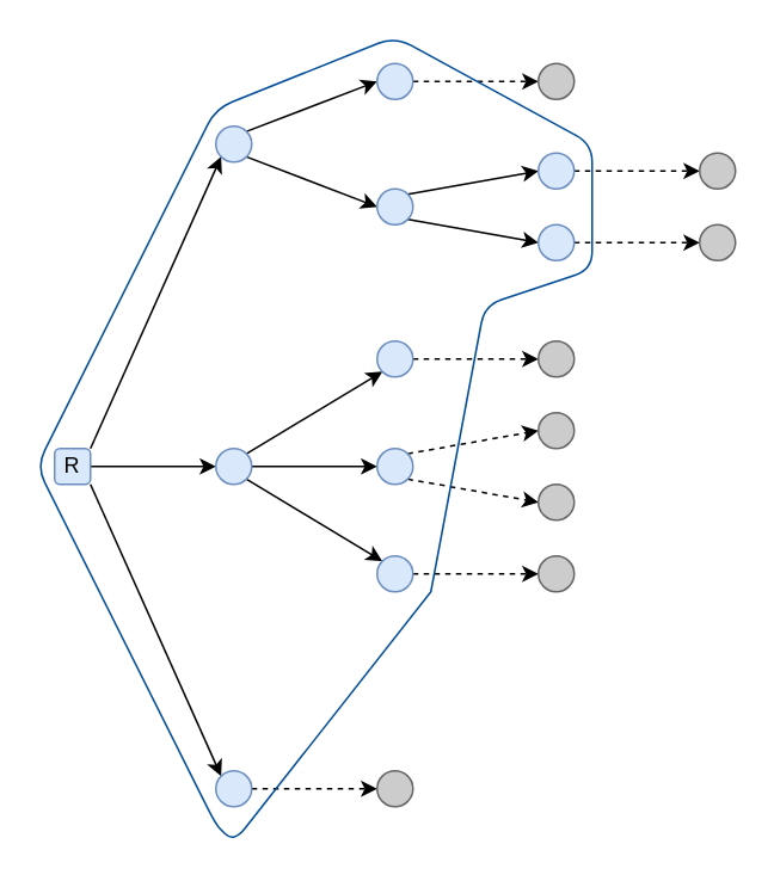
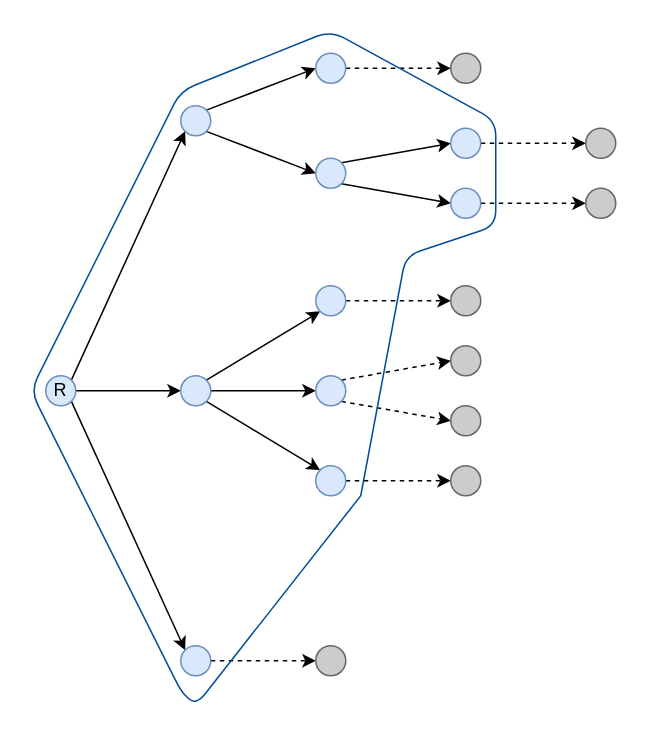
  <mxCell id="0" />
  <mxCell id="1" parent="0" />
  <mxCell id="2" style="rounded=0;orthogonalLoop=1;jettySize=auto;html=1;exitX=1;exitY=0;exitDx=0;exitDy=0;entryX=0;entryY=1;entryDx=0;entryDy=0;" edge="1" parent="1" source="5" target="12"><mxGeometry relative="1" as="geometry" /></mxCell>
  <mxCell id="3" style="edgeStyle=none;rounded=0;orthogonalLoop=1;jettySize=auto;html=1;exitX=1;exitY=0.5;exitDx=0;exitDy=0;entryX=0;entryY=0.5;entryDx=0;entryDy=0;" edge="1" parent="1" source="5" target="9"><mxGeometry relative="1" as="geometry" /></mxCell>
  <mxCell id="4" style="edgeStyle=none;rounded=0;orthogonalLoop=1;jettySize=auto;html=1;exitX=1;exitY=1;exitDx=0;exitDy=0;entryX=0;entryY=0;entryDx=0;entryDy=0;" edge="1" parent="1" source="5" target="14"><mxGeometry relative="1" as="geometry" /></mxCell>
- <mxCell id="5" value="R" style="whiteSpace=wrap;html=1;aspect=fixed;fillColor=#dae8fc;strokeColor=#6c8ebf;rounded=1;" vertex="1" parent="1"><mxGeometry x="30" y="250" width="20" height="20" as="geometry" /></mxCell>
+ <mxCell id="5" value="R" style="ellipse;whiteSpace=wrap;html=1;aspect=fixed;fillColor=#dae8fc;strokeColor=#6c8ebf;" vertex="1" parent="1"><mxGeometry x="30" y="250" width="20" height="20" as="geometry" /></mxCell>
  <mxCell id="6" style="edgeStyle=none;rounded=0;orthogonalLoop=1;jettySize=auto;html=1;exitX=1;exitY=0;exitDx=0;exitDy=0;entryX=0;entryY=1;entryDx=0;entryDy=0;" edge="1" parent="1" source="9" target="19"><mxGeometry relative="1" as="geometry" /></mxCell>
  <mxCell id="7" style="edgeStyle=none;rounded=0;orthogonalLoop=1;jettySize=auto;html=1;exitX=1;exitY=0.5;exitDx=0;exitDy=0;entryX=0;entryY=0.5;entryDx=0;entryDy=0;" edge="1" parent="1" source="9" target="17"><mxGeometry relative="1" as="geometry" /></mxCell>
  <mxCell id="8" style="edgeStyle=none;rounded=0;orthogonalLoop=1;jettySize=auto;html=1;exitX=1;exitY=1;exitDx=0;exitDy=0;entryX=0;entryY=0;entryDx=0;entryDy=0;" edge="1" parent="1" source="9" target="21"><mxGeometry relative="1" as="geometry" /></mxCell>
  <mxCell id="9" value="" style="ellipse;whiteSpace=wrap;html=1;aspect=fixed;fillColor=#dae8fc;strokeColor=#6c8ebf;" vertex="1" parent="1"><mxGeometry x="120" y="250" width="20" height="20" as="geometry" /></mxCell>
  <mxCell id="10" style="edgeStyle=none;rounded=0;orthogonalLoop=1;jettySize=auto;html=1;exitX=1;exitY=0;exitDx=0;exitDy=0;entryX=0;entryY=0.5;entryDx=0;entryDy=0;" edge="1" parent="1" source="12" target="23"><mxGeometry relative="1" as="geometry" /></mxCell>
  <mxCell id="11" style="edgeStyle=none;rounded=0;orthogonalLoop=1;jettySize=auto;html=1;exitX=1;exitY=1;exitDx=0;exitDy=0;entryX=0;entryY=0.5;entryDx=0;entryDy=0;" edge="1" parent="1" source="12" target="26"><mxGeometry relative="1" as="geometry" /></mxCell>
  <mxCell id="12" value="" style="ellipse;whiteSpace=wrap;html=1;aspect=fixed;fillColor=#dae8fc;strokeColor=#6c8ebf;" vertex="1" parent="1"><mxGeometry x="120" y="70" width="20" height="20" as="geometry" /></mxCell>
  <mxCell id="13" style="edgeStyle=none;rounded=0;orthogonalLoop=1;jettySize=auto;html=1;exitX=1;exitY=0.5;exitDx=0;exitDy=0;entryX=0;entryY=0.5;entryDx=0;entryDy=0;dashed=1;" edge="1" parent="1" source="14" target="31"><mxGeometry relative="1" as="geometry" /></mxCell>
  <mxCell id="14" value="" style="ellipse;whiteSpace=wrap;html=1;aspect=fixed;fillColor=#dae8fc;strokeColor=#6c8ebf;" vertex="1" parent="1"><mxGeometry x="120" y="430" width="20" height="20" as="geometry" /></mxCell>
  <mxCell id="15" style="edgeStyle=none;rounded=0;orthogonalLoop=1;jettySize=auto;html=1;exitX=1;exitY=0;exitDx=0;exitDy=0;entryX=0;entryY=0.5;entryDx=0;entryDy=0;dashed=1;" edge="1" parent="1" source="17" target="29"><mxGeometry relative="1" as="geometry" /></mxCell>
  <mxCell id="16" style="edgeStyle=none;rounded=0;orthogonalLoop=1;jettySize=auto;html=1;exitX=1;exitY=1;exitDx=0;exitDy=0;entryX=0;entryY=0.5;entryDx=0;entryDy=0;dashed=1;" edge="1" parent="1" source="17" target="28"><mxGeometry relative="1" as="geometry" /></mxCell>
  <mxCell id="17" value="" style="ellipse;whiteSpace=wrap;html=1;aspect=fixed;fillColor=#dae8fc;strokeColor=#6c8ebf;" vertex="1" parent="1"><mxGeometry x="210" y="250" width="20" height="20" as="geometry" /></mxCell>
  <mxCell id="18" style="edgeStyle=none;rounded=0;orthogonalLoop=1;jettySize=auto;html=1;exitX=1;exitY=0.5;exitDx=0;exitDy=0;entryX=0;entryY=0.5;entryDx=0;entryDy=0;dashed=1;" edge="1" parent="1" source="19" target="30"><mxGeometry relative="1" as="geometry" /></mxCell>
  <mxCell id="19" value="" style="ellipse;whiteSpace=wrap;html=1;aspect=fixed;fillColor=#dae8fc;strokeColor=#6c8ebf;" vertex="1" parent="1"><mxGeometry x="210" y="190" width="20" height="20" as="geometry" /></mxCell>
  <mxCell id="20" style="edgeStyle=none;rounded=0;orthogonalLoop=1;jettySize=auto;html=1;exitX=1;exitY=0.5;exitDx=0;exitDy=0;entryX=0;entryY=0.5;entryDx=0;entryDy=0;dashed=1;" edge="1" parent="1" source="21" target="27"><mxGeometry relative="1" as="geometry" /></mxCell>
  <mxCell id="21" value="" style="ellipse;whiteSpace=wrap;html=1;aspect=fixed;fillColor=#dae8fc;strokeColor=#6c8ebf;" vertex="1" parent="1"><mxGeometry x="210" y="310" width="20" height="20" as="geometry" /></mxCell>
  <mxCell id="22" style="edgeStyle=none;rounded=0;orthogonalLoop=1;jettySize=auto;html=1;exitX=1;exitY=0.5;exitDx=0;exitDy=0;entryX=0;entryY=0.5;entryDx=0;entryDy=0;dashed=1;" edge="1" parent="1" source="23" target="32"><mxGeometry relative="1" as="geometry" /></mxCell>
  <mxCell id="23" value="" style="ellipse;whiteSpace=wrap;html=1;aspect=fixed;fillColor=#dae8fc;strokeColor=#6c8ebf;" vertex="1" parent="1"><mxGeometry x="210" y="35" width="20" height="20" as="geometry" /></mxCell>
  <mxCell id="24" style="edgeStyle=none;rounded=0;orthogonalLoop=1;jettySize=auto;html=1;exitX=1;exitY=0;exitDx=0;exitDy=0;entryX=0;entryY=0.5;entryDx=0;entryDy=0;" edge="1" parent="1" source="26" target="36"><mxGeometry relative="1" as="geometry" /></mxCell>
  <mxCell id="25" style="edgeStyle=none;rounded=0;orthogonalLoop=1;jettySize=auto;html=1;exitX=1;exitY=1;exitDx=0;exitDy=0;entryX=0;entryY=0.5;entryDx=0;entryDy=0;" edge="1" parent="1" source="26" target="34"><mxGeometry relative="1" as="geometry" /></mxCell>
  <mxCell id="26" value="" style="ellipse;whiteSpace=wrap;html=1;aspect=fixed;fillColor=#dae8fc;strokeColor=#6c8ebf;" vertex="1" parent="1"><mxGeometry x="210" y="105" width="20" height="20" as="geometry" /></mxCell>
  <mxCell id="27" value="" style="ellipse;whiteSpace=wrap;html=1;aspect=fixed;fillColor=#CCCCCC;strokeColor=#666666;fontColor=#333333;" vertex="1" parent="1"><mxGeometry x="300" y="310" width="20" height="20" as="geometry" /></mxCell>
  <mxCell id="28" value="" style="ellipse;whiteSpace=wrap;html=1;aspect=fixed;fillColor=#CCCCCC;strokeColor=#666666;fontColor=#333333;" vertex="1" parent="1"><mxGeometry x="300" y="270" width="20" height="20" as="geometry" /></mxCell>
  <mxCell id="29" value="" style="ellipse;whiteSpace=wrap;html=1;aspect=fixed;fillColor=#CCCCCC;strokeColor=#666666;fontColor=#333333;" vertex="1" parent="1"><mxGeometry x="300" y="230" width="20" height="20" as="geometry" /></mxCell>
  <mxCell id="30" value="" style="ellipse;whiteSpace=wrap;html=1;aspect=fixed;fillColor=#CCCCCC;strokeColor=#666666;fontColor=#333333;" vertex="1" parent="1"><mxGeometry x="300" y="190" width="20" height="20" as="geometry" /></mxCell>
  <mxCell id="31" value="" style="ellipse;whiteSpace=wrap;html=1;aspect=fixed;fillColor=#CCCCCC;strokeColor=#666666;fontColor=#333333;" vertex="1" parent="1"><mxGeometry x="210" y="430" width="20" height="20" as="geometry" /></mxCell>
  <mxCell id="32" value="" style="ellipse;whiteSpace=wrap;html=1;aspect=fixed;fillColor=#CCCCCC;strokeColor=#666666;fontColor=#333333;" vertex="1" parent="1"><mxGeometry x="300" y="35" width="20" height="20" as="geometry" /></mxCell>
  <mxCell id="33" style="edgeStyle=none;rounded=0;orthogonalLoop=1;jettySize=auto;html=1;exitX=1;exitY=0.5;exitDx=0;exitDy=0;entryX=0;entryY=0.5;entryDx=0;entryDy=0;dashed=1;" edge="1" parent="1" source="34" target="38"><mxGeometry relative="1" as="geometry" /></mxCell>
  <mxCell id="34" value="" style="ellipse;whiteSpace=wrap;html=1;aspect=fixed;fillColor=#dae8fc;strokeColor=#6c8ebf;" vertex="1" parent="1"><mxGeometry x="300" y="125" width="20" height="20" as="geometry" /></mxCell>
  <mxCell id="35" style="edgeStyle=none;rounded=0;orthogonalLoop=1;jettySize=auto;html=1;exitX=1;exitY=0.5;exitDx=0;exitDy=0;entryX=0;entryY=0.5;entryDx=0;entryDy=0;dashed=1;" edge="1" parent="1" source="36" target="37"><mxGeometry relative="1" as="geometry" /></mxCell>
  <mxCell id="36" value="" style="ellipse;whiteSpace=wrap;html=1;aspect=fixed;fillColor=#dae8fc;strokeColor=#6c8ebf;" vertex="1" parent="1"><mxGeometry x="300" y="85" width="20" height="20" as="geometry" /></mxCell>
  <mxCell id="37" value="" style="ellipse;whiteSpace=wrap;html=1;aspect=fixed;fillColor=#CCCCCC;strokeColor=#666666;fontColor=#333333;" vertex="1" parent="1"><mxGeometry x="390" y="85" width="20" height="20" as="geometry" /></mxCell>
  <mxCell id="38" value="" style="ellipse;whiteSpace=wrap;html=1;aspect=fixed;fillColor=#CCCCCC;strokeColor=#666666;fontColor=#333333;" vertex="1" parent="1"><mxGeometry x="390" y="125" width="20" height="20" as="geometry" /></mxCell>
  <mxCell id="39" value="" style="endArrow=none;html=1;fillColor=#dae8fc;strokeColor=#004C99;" edge="1" parent="1"><mxGeometry width="50" height="50" relative="1" as="geometry"><mxPoint x="240" y="330" as="sourcePoint" /><mxPoint x="240" y="330" as="targetPoint" /><Array as="points"><mxPoint x="130" y="470" /><mxPoint x="120" y="460" /><mxPoint x="20" y="260" /><mxPoint x="120" y="60" /><mxPoint x="220" y="20" /><mxPoint x="330" y="80" /><mxPoint x="330" y="150" /><mxPoint x="270" y="170" /></Array></mxGeometry></mxCell>
